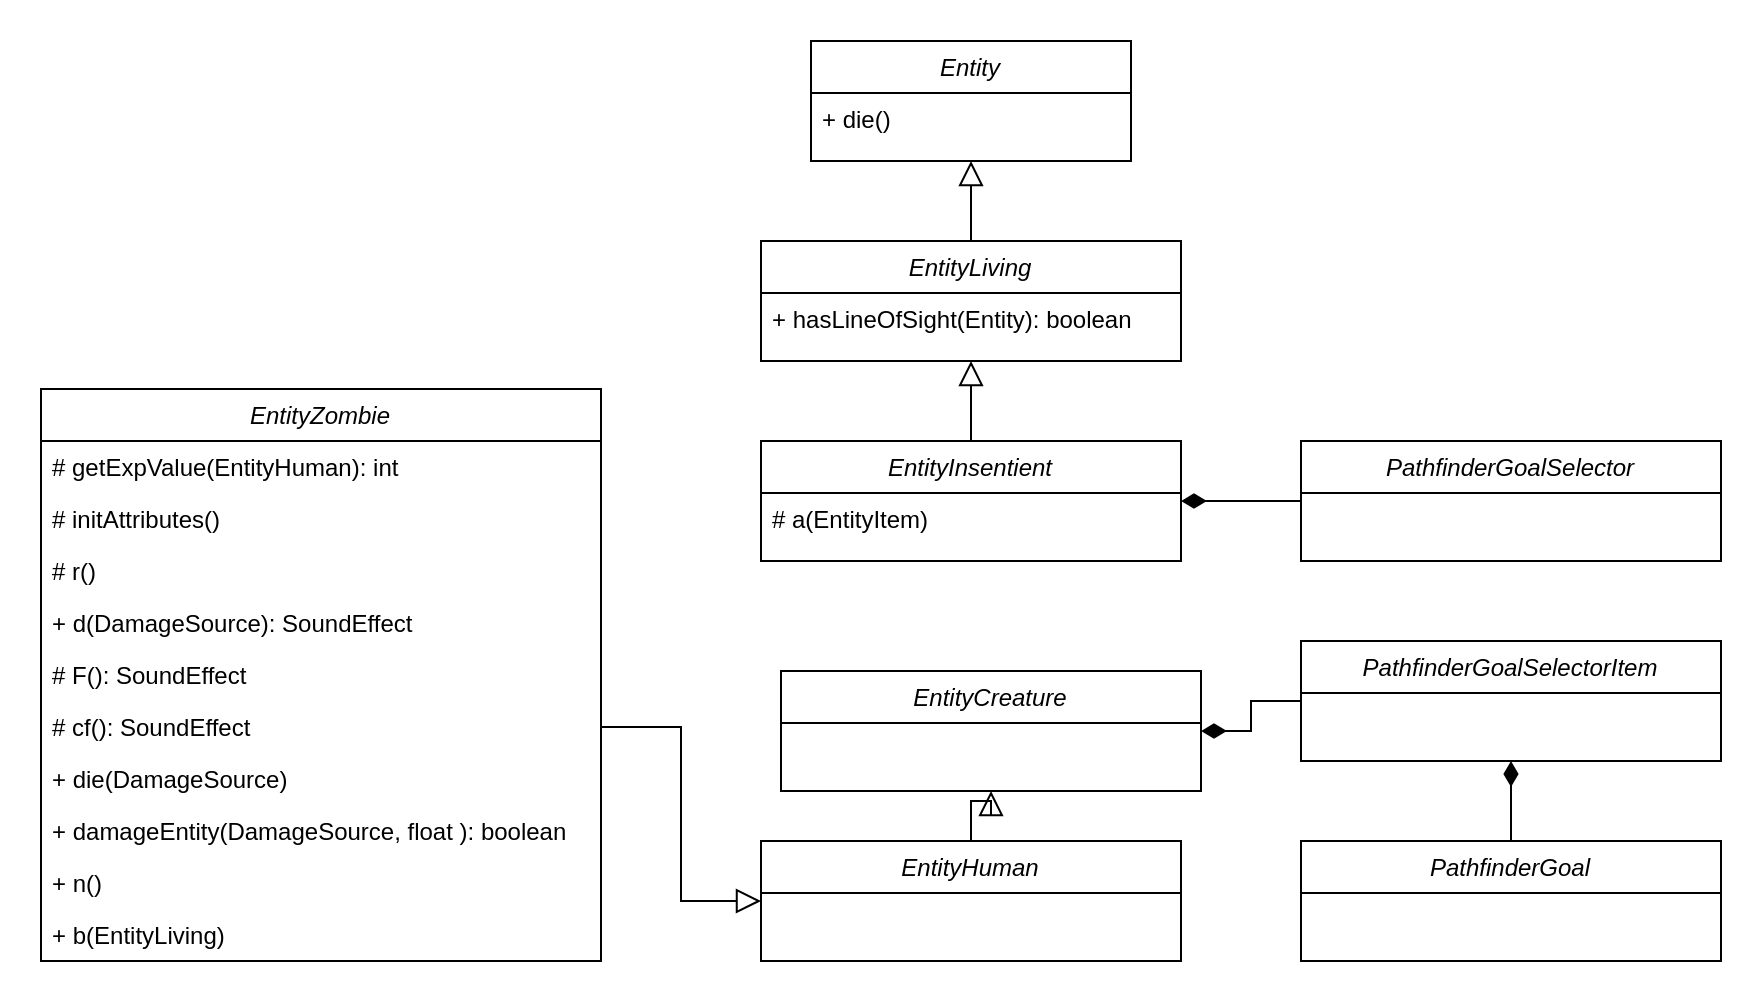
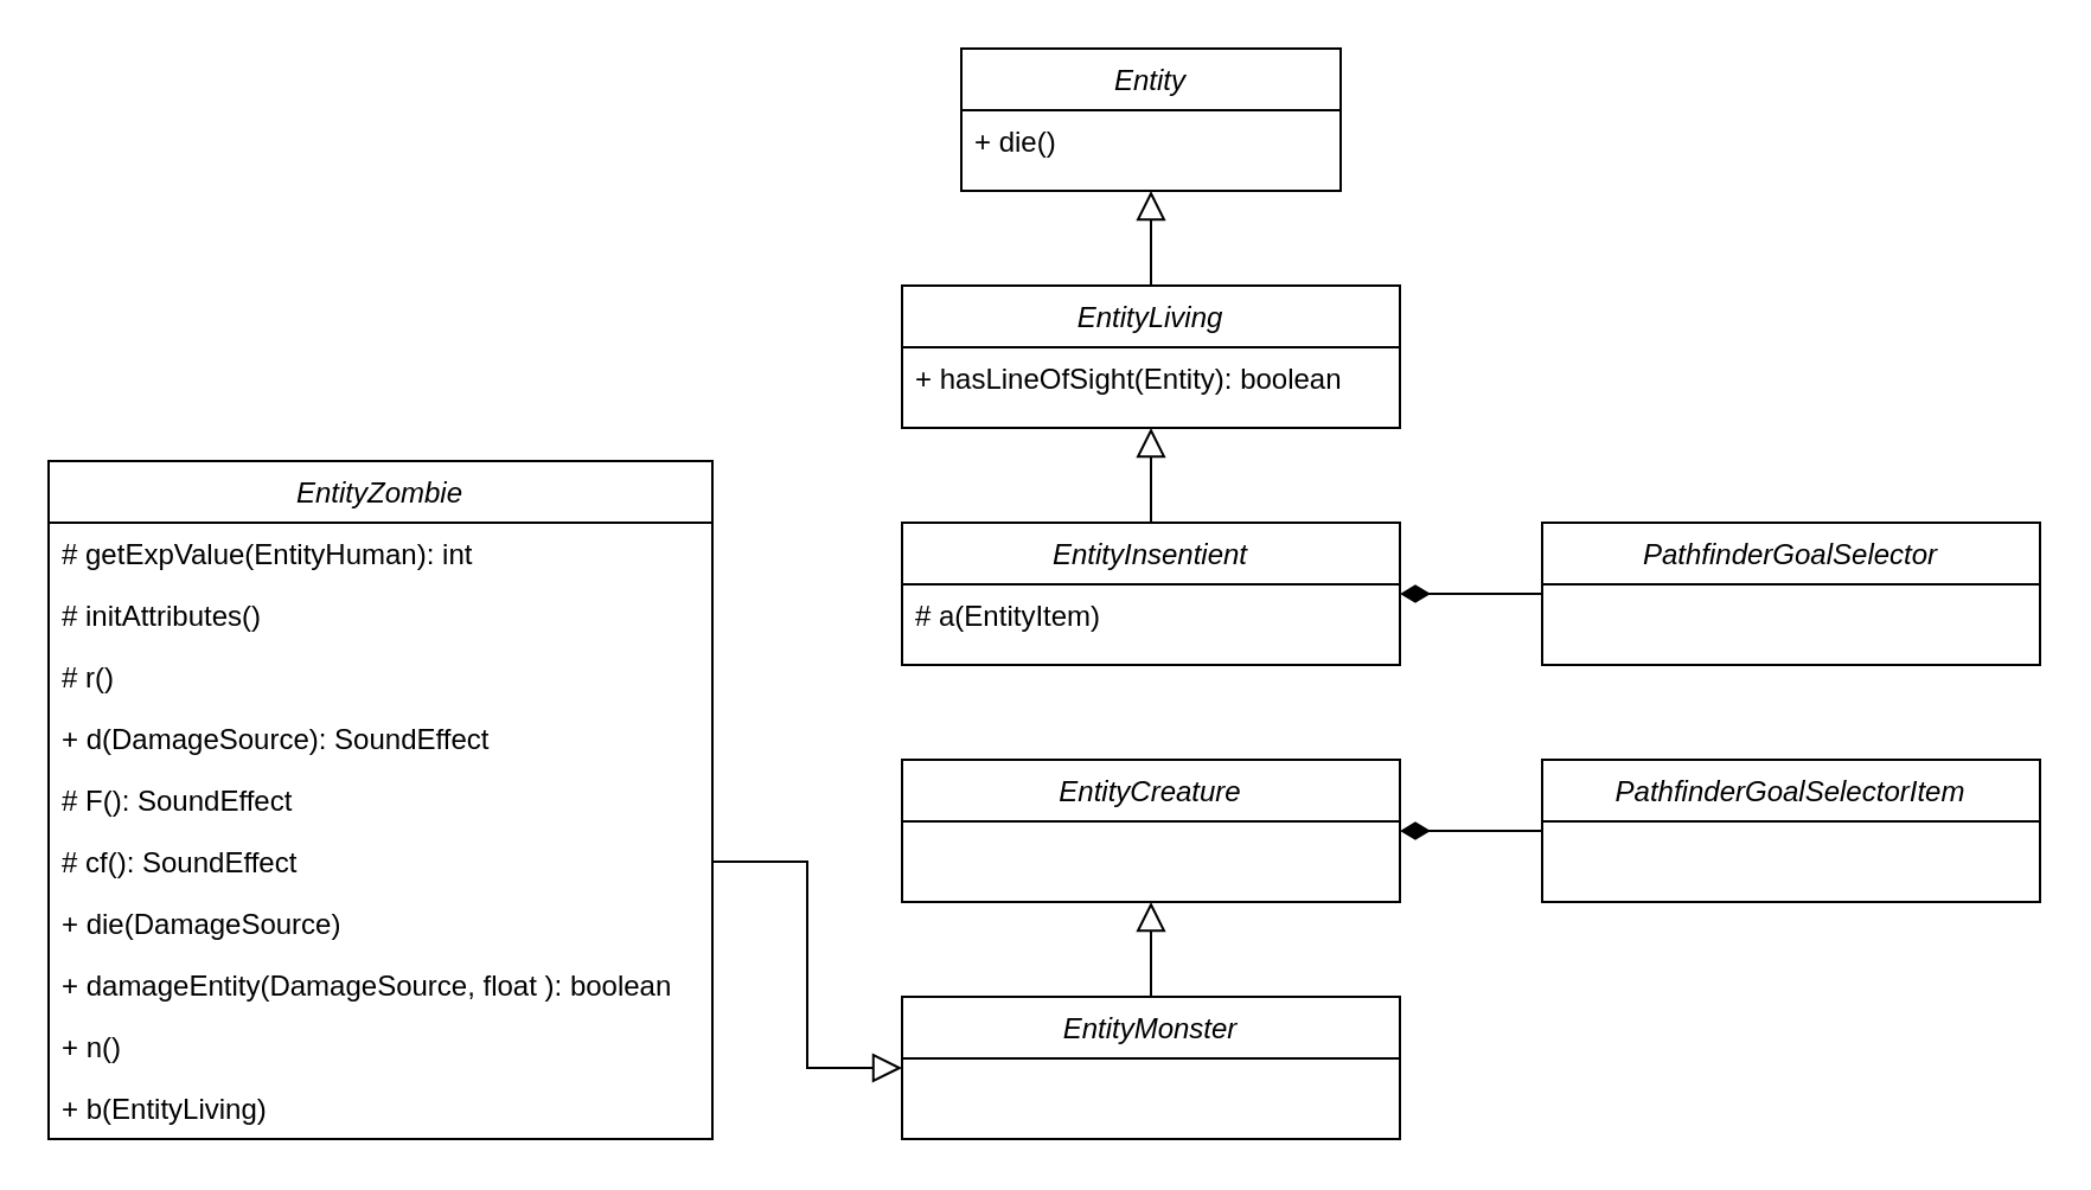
  <mxCell id="0" />
  <mxCell id="1" parent="0" />
  <mxCell id="2" value="Entity" style="swimlane;fontStyle=2;align=center;verticalAlign=top;childLayout=stackLayout;horizontal=1;startSize=26;horizontalStack=0;resizeParent=1;resizeLast=0;collapsible=1;marginBottom=0;rounded=0;shadow=0;strokeWidth=1;" vertex="1" parent="1"><mxGeometry x="405" y="20" width="160" height="60" as="geometry"><mxRectangle x="230" y="140" width="160" height="26" as="alternateBounds" /></mxGeometry></mxCell>
  <mxCell id="3" value="+ die()" style="text;align=left;verticalAlign=top;spacingLeft=4;spacingRight=4;overflow=hidden;rotatable=0;points=[[0,0.5],[1,0.5]];portConstraint=eastwest;" vertex="1" parent="2"><mxGeometry y="26" width="160" height="26" as="geometry" /></mxCell>
  <mxCell id="4" style="edgeStyle=orthogonalEdgeStyle;rounded=0;orthogonalLoop=1;jettySize=auto;html=1;entryX=0.5;entryY=1;entryDx=0;entryDy=0;endArrow=block;endFill=0;strokeWidth=1;endSize=10;" edge="1" parent="1" source="5" target="2"><mxGeometry relative="1" as="geometry" /></mxCell>
  <mxCell id="5" value="EntityLiving" style="swimlane;fontStyle=2;align=center;verticalAlign=top;childLayout=stackLayout;horizontal=1;startSize=26;horizontalStack=0;resizeParent=1;resizeLast=0;collapsible=1;marginBottom=0;rounded=0;shadow=0;strokeWidth=1;" vertex="1" parent="1"><mxGeometry x="380" y="120" width="210" height="60" as="geometry"><mxRectangle x="230" y="140" width="160" height="26" as="alternateBounds" /></mxGeometry></mxCell>
  <mxCell id="6" value="+ hasLineOfSight(Entity): boolean" style="text;align=left;verticalAlign=top;spacingLeft=4;spacingRight=4;overflow=hidden;rotatable=0;points=[[0,0.5],[1,0.5]];portConstraint=eastwest;" vertex="1" parent="5"><mxGeometry y="26" width="210" height="26" as="geometry" /></mxCell>
  <mxCell id="7" style="edgeStyle=orthogonalEdgeStyle;rounded=0;orthogonalLoop=1;jettySize=auto;html=1;entryX=0.5;entryY=1;entryDx=0;entryDy=0;endArrow=block;endFill=0;strokeWidth=1;endSize=10;" edge="1" parent="1" source="8" target="5"><mxGeometry relative="1" as="geometry" /></mxCell>
  <mxCell id="8" value="EntityInsentient" style="swimlane;fontStyle=2;align=center;verticalAlign=top;childLayout=stackLayout;horizontal=1;startSize=26;horizontalStack=0;resizeParent=1;resizeLast=0;collapsible=1;marginBottom=0;rounded=0;shadow=0;strokeWidth=1;" vertex="1" parent="1"><mxGeometry x="380" y="220" width="210" height="60" as="geometry"><mxRectangle x="230" y="140" width="160" height="26" as="alternateBounds" /></mxGeometry></mxCell>
  <mxCell id="9" value="# a(EntityItem)" style="text;align=left;verticalAlign=top;spacingLeft=4;spacingRight=4;overflow=hidden;rotatable=0;points=[[0,0.5],[1,0.5]];portConstraint=eastwest;" vertex="1" parent="8"><mxGeometry y="26" width="210" height="26" as="geometry" /></mxCell>
- <mxCell id="10" value="EntityCreature" style="swimlane;fontStyle=2;align=center;verticalAlign=top;childLayout=stackLayout;horizontal=1;startSize=26;horizontalStack=0;resizeParent=1;resizeLast=0;collapsible=1;marginBottom=0;rounded=0;shadow=0;strokeWidth=1;" vertex="1" parent="1"><mxGeometry x="390" y="335" width="210" height="60" as="geometry"><mxRectangle x="230" y="140" width="160" height="26" as="alternateBounds" /></mxGeometry></mxCell>
+ <mxCell id="10" value="EntityCreature" style="swimlane;fontStyle=2;align=center;verticalAlign=top;childLayout=stackLayout;horizontal=1;startSize=26;horizontalStack=0;resizeParent=1;resizeLast=0;collapsible=1;marginBottom=0;rounded=0;shadow=0;strokeWidth=1;" vertex="1" parent="1"><mxGeometry x="380" y="320" width="210" height="60" as="geometry"><mxRectangle x="230" y="140" width="160" height="26" as="alternateBounds" /></mxGeometry></mxCell>
  <mxCell id="11" style="edgeStyle=orthogonalEdgeStyle;rounded=0;orthogonalLoop=1;jettySize=auto;html=1;endArrow=diamondThin;endFill=1;endSize=10;" edge="1" parent="1" source="12" target="8"><mxGeometry relative="1" as="geometry" /></mxCell>
  <mxCell id="12" value="PathfinderGoalSelector" style="swimlane;fontStyle=2;align=center;verticalAlign=top;childLayout=stackLayout;horizontal=1;startSize=26;horizontalStack=0;resizeParent=1;resizeLast=0;collapsible=1;marginBottom=0;rounded=0;shadow=0;strokeWidth=1;" vertex="1" parent="1"><mxGeometry x="650" y="220" width="210" height="60" as="geometry"><mxRectangle x="230" y="140" width="160" height="26" as="alternateBounds" /></mxGeometry></mxCell>
  <mxCell id="13" style="edgeStyle=orthogonalEdgeStyle;rounded=0;orthogonalLoop=1;jettySize=auto;html=1;endSize=10;endArrow=diamondThin;endFill=1;" edge="1" parent="1" source="14" target="10"><mxGeometry relative="1" as="geometry" /></mxCell>
  <mxCell id="14" value="PathfinderGoalSelectorItem" style="swimlane;fontStyle=2;align=center;verticalAlign=top;childLayout=stackLayout;horizontal=1;startSize=26;horizontalStack=0;resizeParent=1;resizeLast=0;collapsible=1;marginBottom=0;rounded=0;shadow=0;strokeWidth=1;" vertex="1" parent="1"><mxGeometry x="650" y="320" width="210" height="60" as="geometry"><mxRectangle x="230" y="140" width="160" height="26" as="alternateBounds" /></mxGeometry></mxCell>
- <mxCell id="15" style="edgeStyle=orthogonalEdgeStyle;rounded=0;orthogonalLoop=1;jettySize=auto;html=1;endSize=10;endArrow=diamondThin;endFill=1;" edge="1" parent="1" source="16" target="14"><mxGeometry relative="1" as="geometry" /></mxCell>
- <mxCell id="16" value="PathfinderGoal" style="swimlane;fontStyle=2;align=center;verticalAlign=top;childLayout=stackLayout;horizontal=1;startSize=26;horizontalStack=0;resizeParent=1;resizeLast=0;collapsible=1;marginBottom=0;rounded=0;shadow=0;strokeWidth=1;" vertex="1" parent="1"><mxGeometry x="650" y="420" width="210" height="60" as="geometry"><mxRectangle x="230" y="140" width="160" height="26" as="alternateBounds" /></mxGeometry></mxCell>
  <mxCell id="17" style="edgeStyle=orthogonalEdgeStyle;rounded=0;orthogonalLoop=1;jettySize=auto;html=1;entryX=0.5;entryY=1;entryDx=0;entryDy=0;endArrow=block;endFill=0;strokeWidth=1;endSize=10;" edge="1" parent="1" source="18" target="10"><mxGeometry relative="1" as="geometry" /></mxCell>
- <mxCell id="18" value="EntityHuman" style="swimlane;fontStyle=2;align=center;verticalAlign=top;childLayout=stackLayout;horizontal=1;startSize=26;horizontalStack=0;resizeParent=1;resizeLast=0;collapsible=1;marginBottom=0;rounded=0;shadow=0;strokeWidth=1;" vertex="1" parent="1"><mxGeometry x="380" y="420" width="210" height="60" as="geometry"><mxRectangle x="230" y="140" width="160" height="26" as="alternateBounds" /></mxGeometry></mxCell>
+ <mxCell id="18" value="EntityMonster" style="swimlane;fontStyle=2;align=center;verticalAlign=top;childLayout=stackLayout;horizontal=1;startSize=26;horizontalStack=0;resizeParent=1;resizeLast=0;collapsible=1;marginBottom=0;rounded=0;shadow=0;strokeWidth=1;" vertex="1" parent="1"><mxGeometry x="380" y="420" width="210" height="60" as="geometry"><mxRectangle x="230" y="140" width="160" height="26" as="alternateBounds" /></mxGeometry></mxCell>
  <mxCell id="19" value="EntityZombie" style="swimlane;fontStyle=2;align=center;verticalAlign=top;childLayout=stackLayout;horizontal=1;startSize=26;horizontalStack=0;resizeParent=1;resizeLast=0;collapsible=1;marginBottom=0;rounded=0;shadow=0;strokeWidth=1;" vertex="1" parent="1"><mxGeometry x="20" y="194" width="280" height="286" as="geometry"><mxRectangle x="230" y="140" width="160" height="26" as="alternateBounds" /></mxGeometry></mxCell>
  <mxCell id="20" value="# getExpValue(EntityHuman): int" style="text;align=left;verticalAlign=top;spacingLeft=4;spacingRight=4;overflow=hidden;rotatable=0;points=[[0,0.5],[1,0.5]];portConstraint=eastwest;" vertex="1" parent="19"><mxGeometry y="26" width="280" height="26" as="geometry" /></mxCell>
  <mxCell id="21" value="# initAttributes()" style="text;align=left;verticalAlign=top;spacingLeft=4;spacingRight=4;overflow=hidden;rotatable=0;points=[[0,0.5],[1,0.5]];portConstraint=eastwest;" vertex="1" parent="19"><mxGeometry y="52" width="280" height="26" as="geometry" /></mxCell>
  <mxCell id="22" value="# r()" style="text;align=left;verticalAlign=top;spacingLeft=4;spacingRight=4;overflow=hidden;rotatable=0;points=[[0,0.5],[1,0.5]];portConstraint=eastwest;" vertex="1" parent="19"><mxGeometry y="78" width="280" height="26" as="geometry" /></mxCell>
  <mxCell id="23" value="+ d(DamageSource): SoundEffect" style="text;align=left;verticalAlign=top;spacingLeft=4;spacingRight=4;overflow=hidden;rotatable=0;points=[[0,0.5],[1,0.5]];portConstraint=eastwest;" vertex="1" parent="19"><mxGeometry y="104" width="280" height="26" as="geometry" /></mxCell>
  <mxCell id="24" value="# F(): SoundEffect" style="text;align=left;verticalAlign=top;spacingLeft=4;spacingRight=4;overflow=hidden;rotatable=0;points=[[0,0.5],[1,0.5]];portConstraint=eastwest;" vertex="1" parent="19"><mxGeometry y="130" width="280" height="26" as="geometry" /></mxCell>
  <mxCell id="25" value="# cf(): SoundEffect" style="text;align=left;verticalAlign=top;spacingLeft=4;spacingRight=4;overflow=hidden;rotatable=0;points=[[0,0.5],[1,0.5]];portConstraint=eastwest;" vertex="1" parent="19"><mxGeometry y="156" width="280" height="26" as="geometry" /></mxCell>
  <mxCell id="26" value="+ die(DamageSource)" style="text;align=left;verticalAlign=top;spacingLeft=4;spacingRight=4;overflow=hidden;rotatable=0;points=[[0,0.5],[1,0.5]];portConstraint=eastwest;" vertex="1" parent="19"><mxGeometry y="182" width="280" height="26" as="geometry" /></mxCell>
  <mxCell id="27" value="+ damageEntity(DamageSource, float ): boolean" style="text;align=left;verticalAlign=top;spacingLeft=4;spacingRight=4;overflow=hidden;rotatable=0;points=[[0,0.5],[1,0.5]];portConstraint=eastwest;" vertex="1" parent="19"><mxGeometry y="208" width="280" height="26" as="geometry" /></mxCell>
  <mxCell id="28" value="+ n()" style="text;align=left;verticalAlign=top;spacingLeft=4;spacingRight=4;overflow=hidden;rotatable=0;points=[[0,0.5],[1,0.5]];portConstraint=eastwest;" vertex="1" parent="19"><mxGeometry y="234" width="280" height="26" as="geometry" /></mxCell>
  <mxCell id="29" value="+ b(EntityLiving)" style="text;align=left;verticalAlign=top;spacingLeft=4;spacingRight=4;overflow=hidden;rotatable=0;points=[[0,0.5],[1,0.5]];portConstraint=eastwest;" vertex="1" parent="19"><mxGeometry y="260" width="280" height="26" as="geometry" /></mxCell>
  <mxCell id="30" style="edgeStyle=orthogonalEdgeStyle;rounded=0;orthogonalLoop=1;jettySize=auto;html=1;endSize=10;endArrow=block;endFill=0;" edge="1" parent="1" source="25" target="18"><mxGeometry relative="1" as="geometry"><Array as="points"><mxPoint x="340" y="363" /><mxPoint x="340" y="450" /></Array></mxGeometry></mxCell>
